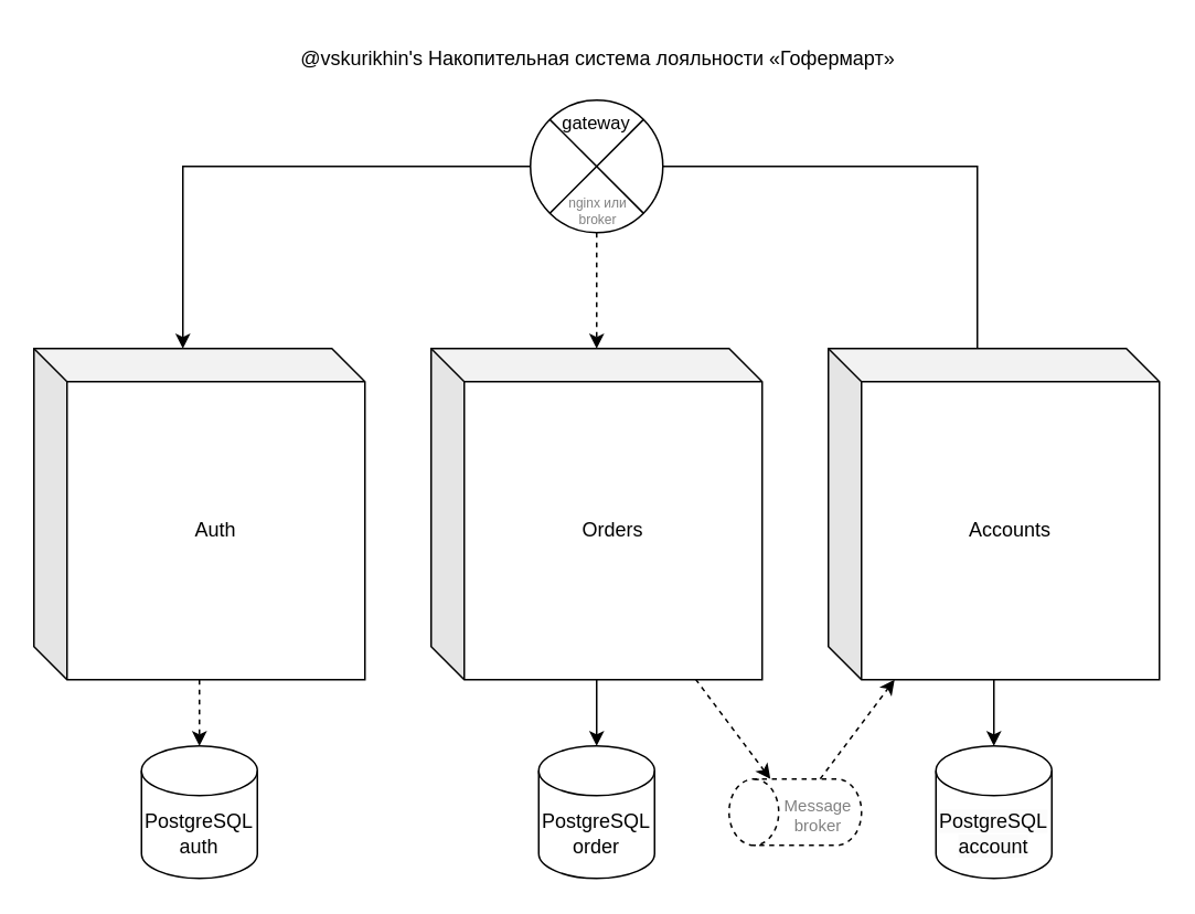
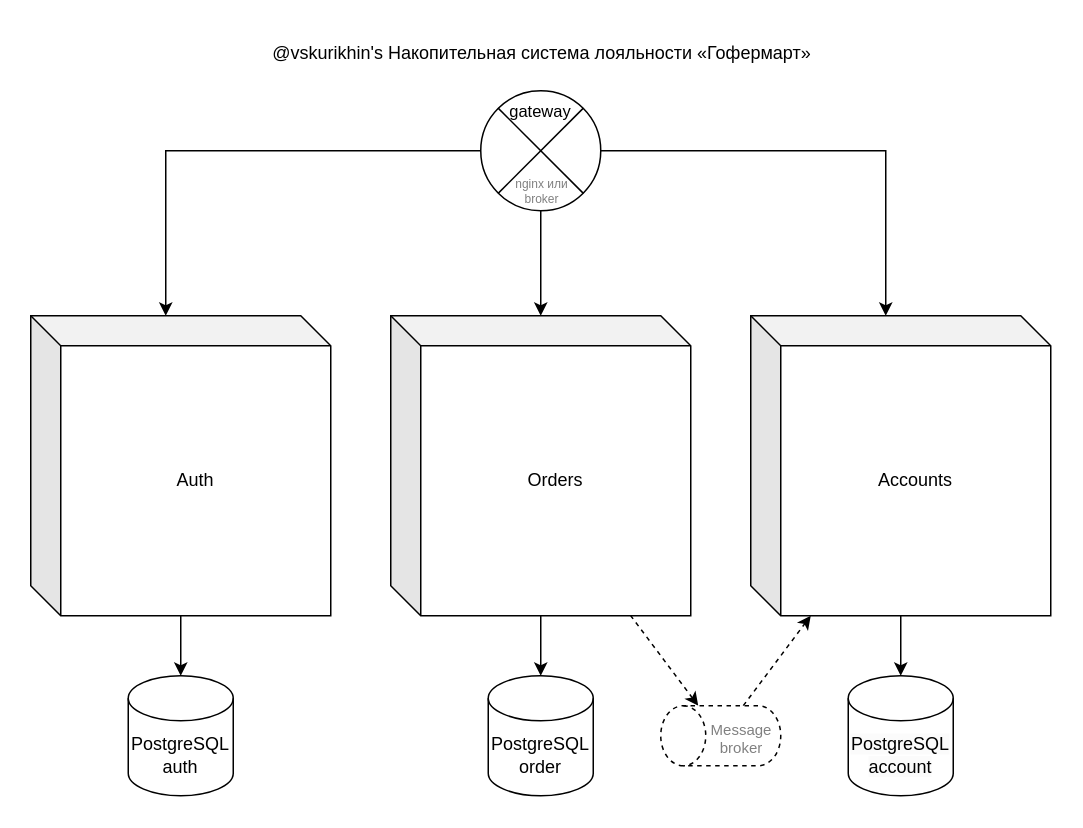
  <mxCell id="0" />
  <mxCell id="1" parent="0" />
- <mxCell id="2" value="" style="edgeStyle=orthogonalEdgeStyle;rounded=0;orthogonalLoop=1;jettySize=auto;html=1;dashed=1;" edge="1" parent="1" source="3" target="4"><mxGeometry relative="1" as="geometry" /></mxCell>
+ <mxCell id="2" value="" style="edgeStyle=orthogonalEdgeStyle;rounded=0;orthogonalLoop=1;jettySize=auto;html=1;" edge="1" parent="1" source="3" target="4"><mxGeometry relative="1" as="geometry" /></mxCell>
  <mxCell id="3" value="Auth" style="shape=cube;whiteSpace=wrap;html=1;boundedLbl=1;backgroundOutline=1;darkOpacity=0.05;darkOpacity2=0.1;" vertex="1" parent="1"><mxGeometry x="20" y="210" width="200" height="200" as="geometry" /></mxCell>
  <mxCell id="4" value="PostgreSQL&lt;div&gt;auth&lt;/div&gt;" style="shape=cylinder3;whiteSpace=wrap;html=1;boundedLbl=1;backgroundOutline=1;size=15;" vertex="1" parent="1"><mxGeometry x="85" y="450" width="70" height="80" as="geometry" /></mxCell>
  <mxCell id="5" value="" style="edgeStyle=orthogonalEdgeStyle;rounded=0;orthogonalLoop=1;jettySize=auto;html=1;" edge="1" parent="1" source="6" target="7"><mxGeometry relative="1" as="geometry" /></mxCell>
  <mxCell id="6" value="Orders" style="shape=cube;whiteSpace=wrap;html=1;boundedLbl=1;backgroundOutline=1;darkOpacity=0.05;darkOpacity2=0.1;" vertex="1" parent="1"><mxGeometry x="260" y="210" width="200" height="200" as="geometry" /></mxCell>
  <mxCell id="7" value="PostgreSQL&lt;div&gt;order&lt;/div&gt;" style="shape=cylinder3;whiteSpace=wrap;html=1;boundedLbl=1;backgroundOutline=1;size=15;" vertex="1" parent="1"><mxGeometry x="325" y="450" width="70" height="80" as="geometry" /></mxCell>
  <mxCell id="8" value="" style="edgeStyle=orthogonalEdgeStyle;rounded=0;orthogonalLoop=1;jettySize=auto;html=1;" edge="1" parent="1" source="9" target="10"><mxGeometry relative="1" as="geometry" /></mxCell>
  <mxCell id="9" value="Accounts" style="shape=cube;whiteSpace=wrap;html=1;boundedLbl=1;backgroundOutline=1;darkOpacity=0.05;darkOpacity2=0.1;" vertex="1" parent="1"><mxGeometry x="500" y="210" width="200" height="200" as="geometry" /></mxCell>
  <mxCell id="10" value="&lt;span style=&quot;color: rgb(0, 0, 0); font-family: Helvetica; font-size: 12px; font-style: normal; font-variant-ligatures: normal; font-variant-caps: normal; font-weight: 400; letter-spacing: normal; orphans: 2; text-align: center; text-indent: 0px; text-transform: none; widows: 2; word-spacing: 0px; -webkit-text-stroke-width: 0px; white-space: normal; background-color: rgb(251, 251, 251); text-decoration-thickness: initial; text-decoration-style: initial; text-decoration-color: initial; display: inline !important; float: none;&quot;&gt;PostgreSQL&lt;/span&gt;&lt;div&gt;&lt;span style=&quot;color: rgb(0, 0, 0); font-family: Helvetica; font-size: 12px; font-style: normal; font-variant-ligatures: normal; font-variant-caps: normal; font-weight: 400; letter-spacing: normal; orphans: 2; text-align: center; text-indent: 0px; text-transform: none; widows: 2; word-spacing: 0px; -webkit-text-stroke-width: 0px; white-space: normal; background-color: rgb(251, 251, 251); text-decoration-thickness: initial; text-decoration-style: initial; text-decoration-color: initial; display: inline !important; float: none;&quot;&gt;account&lt;/span&gt;&lt;/div&gt;" style="shape=cylinder3;whiteSpace=wrap;html=1;boundedLbl=1;backgroundOutline=1;size=15;" vertex="1" parent="1"><mxGeometry x="565" y="450" width="70" height="80" as="geometry" /></mxCell>
- <mxCell id="11" value="" style="edgeStyle=orthogonalEdgeStyle;rounded=0;orthogonalLoop=1;jettySize=auto;html=1;dashed=1;" edge="1" parent="1" source="14" target="6"><mxGeometry relative="1" as="geometry" /></mxCell>
+ <mxCell id="11" value="" style="edgeStyle=orthogonalEdgeStyle;rounded=0;orthogonalLoop=1;jettySize=auto;html=1;" edge="1" parent="1" source="14" target="6"><mxGeometry relative="1" as="geometry" /></mxCell>
  <mxCell id="12" value="" style="edgeStyle=orthogonalEdgeStyle;rounded=0;orthogonalLoop=1;jettySize=auto;html=1;entryX=0;entryY=0;entryDx=90;entryDy=0;entryPerimeter=0;" edge="1" parent="1" source="14" target="3"><mxGeometry relative="1" as="geometry"><mxPoint x="260" y="100" as="targetPoint" /></mxGeometry></mxCell>
- <mxCell id="13" value="" style="edgeStyle=orthogonalEdgeStyle;rounded=0;orthogonalLoop=1;jettySize=auto;html=1;entryX=0;entryY=0;entryDx=90;entryDy=0;entryPerimeter=0;endArrow=none;" edge="1" parent="1" source="14" target="9"><mxGeometry relative="1" as="geometry"><mxPoint x="460" y="100" as="targetPoint" /></mxGeometry></mxCell>
+ <mxCell id="13" value="" style="edgeStyle=orthogonalEdgeStyle;rounded=0;orthogonalLoop=1;jettySize=auto;html=1;entryX=0;entryY=0;entryDx=90;entryDy=0;entryPerimeter=0;" edge="1" parent="1" source="14" target="9"><mxGeometry relative="1" as="geometry"><mxPoint x="460" y="100" as="targetPoint" /></mxGeometry></mxCell>
  <mxCell id="14" value="&lt;font style=&quot;font-size: 11px;&quot;&gt;gateway&lt;br style=&quot;&quot;&gt;&lt;br style=&quot;&quot;&gt;&lt;br style=&quot;&quot;&gt;&lt;/font&gt;&lt;div style=&quot;&quot;&gt;&lt;font style=&quot;font-size: 11px;&quot;&gt;&lt;br&gt;&lt;/font&gt;&lt;/div&gt;&lt;div style=&quot;&quot;&gt;&lt;br&gt;&lt;/div&gt;" style="shape=sumEllipse;perimeter=ellipsePerimeter;whiteSpace=wrap;html=1;backgroundOutline=1;fontSize=11;" vertex="1" parent="1"><mxGeometry x="320" y="60" width="80" height="80" as="geometry" /></mxCell>
  <mxCell id="15" value="" style="rounded=0;orthogonalLoop=1;jettySize=auto;html=1;dashed=1;" edge="1" parent="1" source="17"><mxGeometry relative="1" as="geometry"><mxPoint x="540" y="410" as="targetPoint" /></mxGeometry></mxCell>
  <mxCell id="16" value="" style="rounded=0;orthogonalLoop=1;jettySize=auto;html=1;startArrow=classic;startFill=1;endArrow=none;endFill=0;dashed=1;" edge="1" parent="1" source="17"><mxGeometry relative="1" as="geometry"><mxPoint x="420" y="410" as="targetPoint" /></mxGeometry></mxCell>
  <mxCell id="17" value="" style="shape=cylinder3;whiteSpace=wrap;html=1;boundedLbl=1;backgroundOutline=1;size=15;rotation=-90;dashed=1;" vertex="1" parent="1"><mxGeometry x="460" y="450" width="40" height="80" as="geometry" /></mxCell>
  <mxCell id="18" value="Message broker" style="text;html=1;align=center;verticalAlign=middle;whiteSpace=wrap;rounded=0;fontColor=#808080;fontSize=10;" vertex="1" parent="1"><mxGeometry x="464" y="477" width="60" height="30" as="geometry" /></mxCell>
  <mxCell id="19" value="nginx или broker" style="text;html=1;align=center;verticalAlign=middle;whiteSpace=wrap;rounded=0;fontColor=#808080;fontSize=8;" vertex="1" parent="1"><mxGeometry x="331" y="112" width="60" height="30" as="geometry" /></mxCell>
  <mxCell id="20" value="@vskurikhin's Накопительная система лояльности «Гофермарт»" style="text;html=1;align=center;verticalAlign=middle;whiteSpace=wrap;rounded=0;" vertex="1" parent="1"><mxGeometry x="176" width="370" height="30" as="geometry" y="20" /></mxCell>
